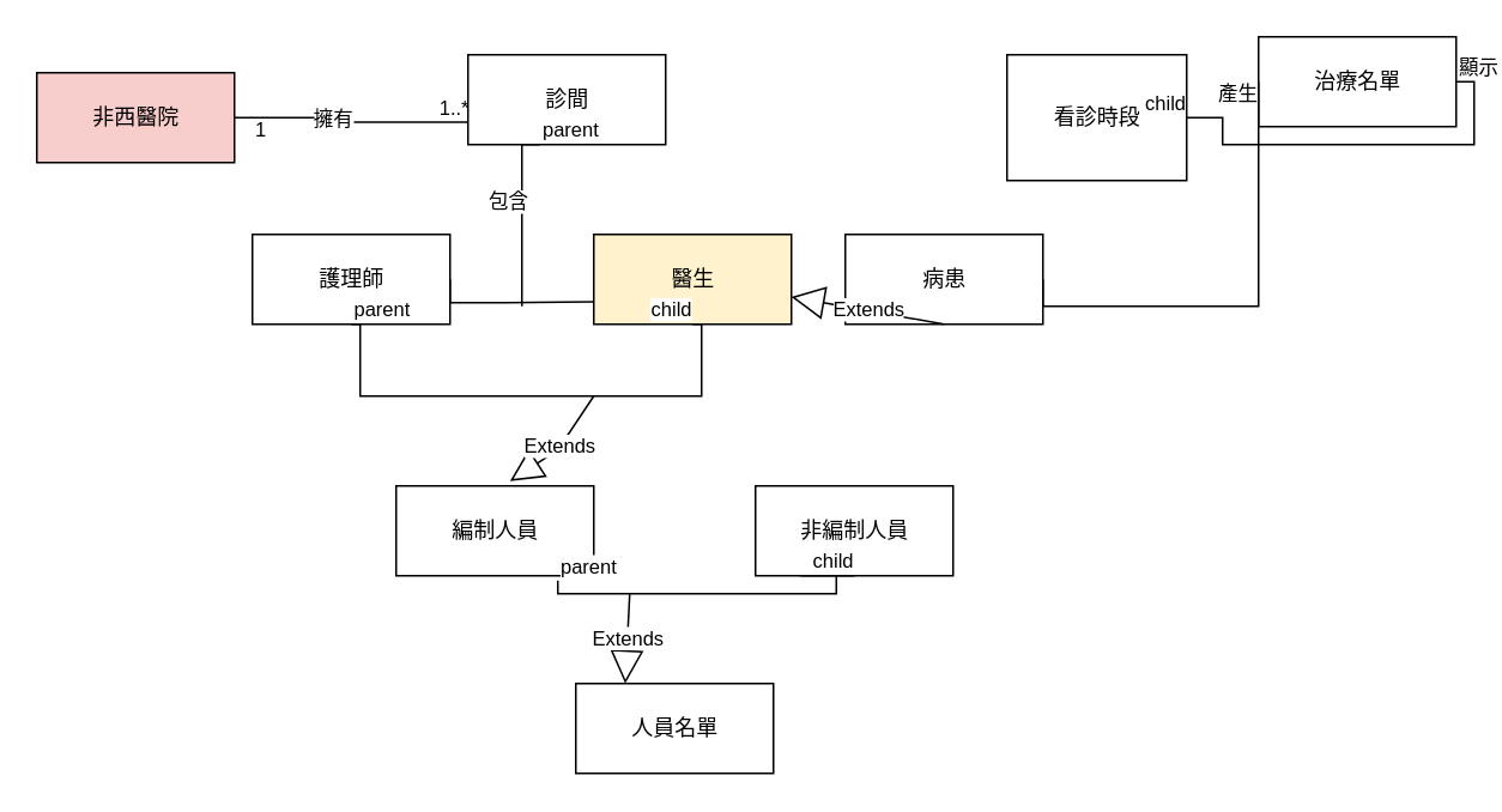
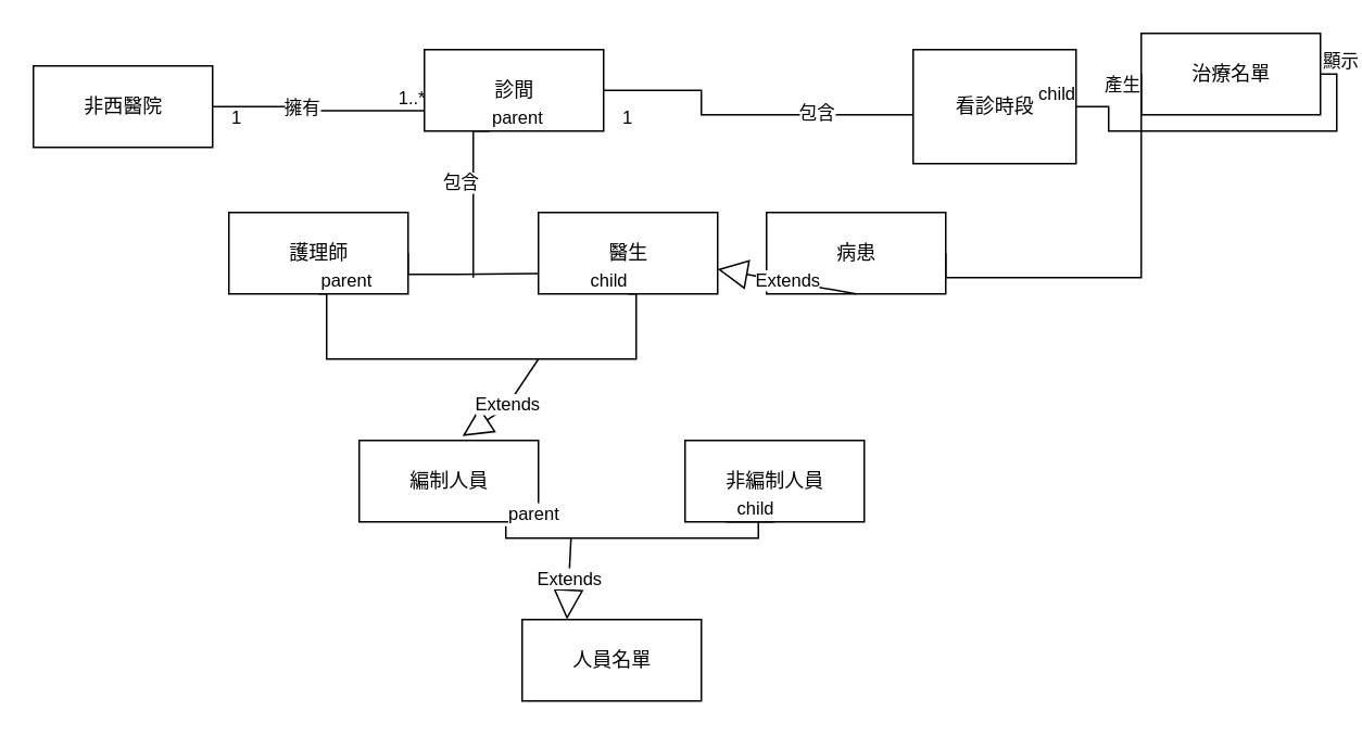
  <mxCell id="0" />
  <mxCell id="1" parent="0" />
- <mxCell id="2" value="&lt;font style=&quot;vertical-align: inherit&quot;&gt;&lt;font style=&quot;vertical-align: inherit&quot;&gt;非西醫院&lt;/font&gt;&lt;/font&gt;" style="html=1;fillColor=#f8cecc;" vertex="1" parent="1"><mxGeometry x="20" y="40" width="110" height="50" as="geometry" /></mxCell>
+ <mxCell id="2" value="&lt;font style=&quot;vertical-align: inherit&quot;&gt;&lt;font style=&quot;vertical-align: inherit&quot;&gt;非西醫院&lt;/font&gt;&lt;/font&gt;" style="html=1;" vertex="1" parent="1"><mxGeometry x="20" y="40" width="110" height="50" as="geometry" /></mxCell>
  <mxCell id="3" value="" style="endArrow=none;html=1;edgeStyle=orthogonalEdgeStyle;rounded=0;exitX=1;exitY=0.5;exitDx=0;exitDy=0;entryX=0;entryY=0.75;entryDx=0;entryDy=0;" edge="1" parent="1" source="2" target="7"><mxGeometry relative="1" as="geometry"><mxPoint x="220" y="70" as="sourcePoint" /><mxPoint x="380" y="70" as="targetPoint" /></mxGeometry></mxCell>
  <mxCell id="4" value="1" style="edgeLabel;resizable=0;html=1;align=left;verticalAlign=bottom;" connectable="0" vertex="1" parent="3"><mxGeometry x="-1" relative="1" as="geometry"><mxPoint x="10" y="15" as="offset" /></mxGeometry></mxCell>
  <mxCell id="5" value="1..*&lt;br&gt;" style="edgeLabel;resizable=0;html=1;align=right;verticalAlign=bottom;" connectable="0" vertex="1" parent="3"><mxGeometry x="1" relative="1" as="geometry" /></mxCell>
  <mxCell id="6" value="&lt;font style=&quot;vertical-align: inherit&quot;&gt;&lt;font style=&quot;vertical-align: inherit&quot;&gt;擁有&lt;/font&gt;&lt;/font&gt;" style="edgeLabel;html=1;align=center;verticalAlign=middle;resizable=0;points=[];" vertex="1" connectable="0" parent="3"><mxGeometry x="-0.18" relative="1" as="geometry"><mxPoint as="offset" /></mxGeometry></mxCell>
  <mxCell id="7" value="&lt;font style=&quot;vertical-align: inherit&quot;&gt;&lt;font style=&quot;vertical-align: inherit&quot;&gt;&lt;font style=&quot;vertical-align: inherit&quot;&gt;&lt;font style=&quot;vertical-align: inherit&quot;&gt;&lt;font style=&quot;vertical-align: inherit&quot;&gt;&lt;font style=&quot;vertical-align: inherit&quot;&gt;診間&lt;/font&gt;&lt;/font&gt;&lt;/font&gt;&lt;/font&gt;&lt;br&gt;&lt;/font&gt;&lt;/font&gt;" style="html=1;" vertex="1" parent="1"><mxGeometry x="260" y="30" width="110" height="50" as="geometry" /></mxCell>
- <mxCell id="8" value="&lt;font style=&quot;vertical-align: inherit&quot;&gt;&lt;font style=&quot;vertical-align: inherit&quot;&gt;&lt;font style=&quot;vertical-align: inherit&quot;&gt;&lt;font style=&quot;vertical-align: inherit&quot;&gt;醫生&lt;/font&gt;&lt;/font&gt;&lt;/font&gt;&lt;/font&gt;" style="html=1;fillColor=#fff2cc;" vertex="1" parent="1"><mxGeometry x="330" y="130" width="110" height="50" as="geometry" /></mxCell>
+ <mxCell id="8" value="&lt;font style=&quot;vertical-align: inherit&quot;&gt;&lt;font style=&quot;vertical-align: inherit&quot;&gt;&lt;font style=&quot;vertical-align: inherit&quot;&gt;&lt;font style=&quot;vertical-align: inherit&quot;&gt;醫生&lt;/font&gt;&lt;/font&gt;&lt;/font&gt;&lt;/font&gt;" style="html=1;" vertex="1" parent="1"><mxGeometry x="330" y="130" width="110" height="50" as="geometry" /></mxCell>
+ <mxCell id="9" value="" style="endArrow=none;html=1;edgeStyle=orthogonalEdgeStyle;rounded=0;exitX=1;exitY=0.5;exitDx=0;exitDy=0;" edge="1" parent="1" source="7" target="14"><mxGeometry relative="1" as="geometry"><mxPoint x="430" y="170" as="sourcePoint" /><mxPoint x="590" y="170" as="targetPoint" /><Array as="points"><mxPoint x="430" y="70" /></Array></mxGeometry></mxCell>
+ <mxCell id="10" value="1" style="edgeLabel;resizable=0;html=1;align=left;verticalAlign=bottom;" connectable="0" vertex="1" parent="9"><mxGeometry x="-1" relative="1" as="geometry"><mxPoint x="10" y="25" as="offset" /></mxGeometry></mxCell>
+ <mxCell id="11" value="&lt;font style=&quot;vertical-align: inherit&quot;&gt;&lt;font style=&quot;vertical-align: inherit&quot;&gt;包含&lt;/font&gt;&lt;/font&gt;" style="edgeLabel;html=1;align=center;verticalAlign=middle;resizable=0;points=[];" vertex="1" connectable="0" parent="9"><mxGeometry x="0.412" y="2" relative="1" as="geometry"><mxPoint as="offset" /></mxGeometry></mxCell>
  <mxCell id="12" value="&lt;font style=&quot;vertical-align: inherit&quot;&gt;&lt;font style=&quot;vertical-align: inherit&quot;&gt;治療名單&lt;/font&gt;&lt;/font&gt;" style="html=1;" vertex="1" parent="1"><mxGeometry x="700" y="20" width="110" height="50" as="geometry" /></mxCell>
  <mxCell id="13" value="&lt;font style=&quot;vertical-align: inherit&quot;&gt;&lt;font style=&quot;vertical-align: inherit&quot;&gt;護理師&lt;/font&gt;&lt;/font&gt;" style="html=1;" vertex="1" parent="1"><mxGeometry x="140" y="130" width="110" height="50" as="geometry" /></mxCell>
  <mxCell id="14" value="&lt;font style=&quot;vertical-align: inherit&quot;&gt;&lt;font style=&quot;vertical-align: inherit&quot;&gt;&lt;font style=&quot;vertical-align: inherit&quot;&gt;&lt;font style=&quot;vertical-align: inherit&quot;&gt;看診時段&lt;/font&gt;&lt;/font&gt;&lt;/font&gt;&lt;/font&gt;" style="html=1;" vertex="1" parent="1"><mxGeometry x="560" y="30" width="100" height="70" as="geometry" /></mxCell>
  <mxCell id="15" value="" style="endArrow=none;html=1;edgeStyle=orthogonalEdgeStyle;rounded=0;entryX=1;entryY=0.5;entryDx=0;entryDy=0;exitX=1;exitY=0.5;exitDx=0;exitDy=0;" edge="1" parent="1" source="12" target="14"><mxGeometry relative="1" as="geometry"><mxPoint x="270" y="200" as="sourcePoint" /><mxPoint x="430" y="200" as="targetPoint" /></mxGeometry></mxCell>
  <mxCell id="16" value="顯示" style="edgeLabel;resizable=0;html=1;align=left;verticalAlign=bottom;" connectable="0" vertex="1" parent="15"><mxGeometry x="-1" relative="1" as="geometry" /></mxCell>
  <mxCell id="17" value="child" style="edgeLabel;resizable=0;html=1;align=right;verticalAlign=bottom;" connectable="0" vertex="1" parent="15"><mxGeometry x="1" relative="1" as="geometry" /></mxCell>
  <mxCell id="18" value="&lt;font style=&quot;vertical-align: inherit&quot;&gt;&lt;font style=&quot;vertical-align: inherit&quot;&gt;編制人員&lt;/font&gt;&lt;/font&gt;" style="html=1;" vertex="1" parent="1"><mxGeometry x="220" y="270" width="110" height="50" as="geometry" /></mxCell>
  <mxCell id="19" value="&lt;font style=&quot;vertical-align: inherit&quot;&gt;&lt;font style=&quot;vertical-align: inherit&quot;&gt;非編制人員&lt;/font&gt;&lt;/font&gt;" style="html=1;" vertex="1" parent="1"><mxGeometry x="420" y="270" width="110" height="50" as="geometry" /></mxCell>
  <mxCell id="20" value="&lt;font style=&quot;vertical-align: inherit&quot;&gt;&lt;font style=&quot;vertical-align: inherit&quot;&gt;病患&lt;/font&gt;&lt;/font&gt;" style="html=1;" vertex="1" parent="1"><mxGeometry x="470" y="130" width="110" height="50" as="geometry" /></mxCell>
  <mxCell id="21" value="" style="endArrow=none;html=1;edgeStyle=orthogonalEdgeStyle;rounded=0;entryX=0;entryY=0.5;entryDx=0;entryDy=0;exitX=1;exitY=0.5;exitDx=0;exitDy=0;" edge="1" parent="1" source="20" target="12"><mxGeometry relative="1" as="geometry"><mxPoint x="280" y="310" as="sourcePoint" /><mxPoint x="440" y="310" as="targetPoint" /><Array as="points"><mxPoint x="580" y="170" /><mxPoint x="700" y="170" /></Array></mxGeometry></mxCell>
  <mxCell id="22" value="產生" style="edgeLabel;resizable=0;html=1;align=right;verticalAlign=bottom;" connectable="0" vertex="1" parent="21"><mxGeometry x="1" relative="1" as="geometry"><mxPoint y="15" as="offset" /></mxGeometry></mxCell>
  <mxCell id="23" value="&lt;font style=&quot;vertical-align: inherit&quot;&gt;&lt;font style=&quot;vertical-align: inherit&quot;&gt;人員名單&lt;/font&gt;&lt;/font&gt;" style="html=1;" vertex="1" parent="1"><mxGeometry x="320" y="380" width="110" height="50" as="geometry" /></mxCell>
  <mxCell id="24" value="Extends" style="endArrow=block;endSize=16;endFill=0;html=1;rounded=0;exitX=0.5;exitY=1;exitDx=0;exitDy=0;" edge="1" parent="1" source="20" target="8"><mxGeometry width="160" relative="1" as="geometry"><mxPoint x="520" y="310" as="sourcePoint" /><mxPoint x="680" y="310" as="targetPoint" /></mxGeometry></mxCell>
  <mxCell id="25" value="" style="endArrow=none;html=1;edgeStyle=orthogonalEdgeStyle;rounded=0;exitX=0.5;exitY=1;exitDx=0;exitDy=0;entryX=0.5;entryY=1;entryDx=0;entryDy=0;" edge="1" parent="1" source="13" target="8"><mxGeometry relative="1" as="geometry"><mxPoint x="230" y="210" as="sourcePoint" /><mxPoint x="390" y="210" as="targetPoint" /><Array as="points"><mxPoint x="200" y="180" /><mxPoint x="200" y="220" /><mxPoint x="390" y="220" /><mxPoint x="390" y="180" /></Array></mxGeometry></mxCell>
  <mxCell id="26" value="parent" style="edgeLabel;resizable=0;html=1;align=left;verticalAlign=bottom;" connectable="0" vertex="1" parent="25"><mxGeometry x="-1" relative="1" as="geometry" /></mxCell>
  <mxCell id="27" value="child" style="edgeLabel;resizable=0;html=1;align=right;verticalAlign=bottom;" connectable="0" vertex="1" parent="25"><mxGeometry x="1" relative="1" as="geometry" /></mxCell>
  <mxCell id="28" value="Extends" style="endArrow=block;endSize=16;endFill=0;html=1;rounded=0;entryX=0.576;entryY=-0.053;entryDx=0;entryDy=0;entryPerimeter=0;" edge="1" parent="1" target="18"><mxGeometry width="160" relative="1" as="geometry"><mxPoint x="330" y="220" as="sourcePoint" /><mxPoint x="490" y="220" as="targetPoint" /><Array as="points"><mxPoint x="310" y="250" /></Array></mxGeometry></mxCell>
  <mxCell id="29" value="" style="endArrow=none;html=1;edgeStyle=orthogonalEdgeStyle;rounded=0;exitX=0.818;exitY=1.053;exitDx=0;exitDy=0;exitPerimeter=0;entryX=0.5;entryY=1;entryDx=0;entryDy=0;" edge="1" parent="1" source="18" target="19"><mxGeometry relative="1" as="geometry"><mxPoint x="310" y="360" as="sourcePoint" /><mxPoint x="470" y="360" as="targetPoint" /><Array as="points"><mxPoint x="310" y="330" /><mxPoint x="465" y="330" /><mxPoint x="465" y="320" /><mxPoint x="445" y="320" /></Array></mxGeometry></mxCell>
  <mxCell id="30" value="parent" style="edgeLabel;resizable=0;html=1;align=left;verticalAlign=bottom;" connectable="0" vertex="1" parent="29"><mxGeometry x="-1" relative="1" as="geometry" /></mxCell>
  <mxCell id="31" value="child" style="edgeLabel;resizable=0;html=1;align=right;verticalAlign=bottom;" connectable="0" vertex="1" parent="29"><mxGeometry x="1" relative="1" as="geometry" /></mxCell>
  <mxCell id="32" value="Extends" style="endArrow=block;endSize=16;endFill=0;html=1;rounded=0;entryX=0.25;entryY=0;entryDx=0;entryDy=0;" edge="1" parent="1" target="23"><mxGeometry width="160" relative="1" as="geometry"><mxPoint x="350" y="330" as="sourcePoint" /><mxPoint x="300" y="390" as="targetPoint" /></mxGeometry></mxCell>
  <mxCell id="33" value="" style="endArrow=none;html=1;edgeStyle=orthogonalEdgeStyle;rounded=0;exitX=0.364;exitY=1;exitDx=0;exitDy=0;exitPerimeter=0;" edge="1" parent="1" source="7"><mxGeometry relative="1" as="geometry"><mxPoint x="320" y="110" as="sourcePoint" /><mxPoint x="290" y="170" as="targetPoint" /><Array as="points"><mxPoint x="290" y="80" /></Array></mxGeometry></mxCell>
  <mxCell id="34" value="parent" style="edgeLabel;resizable=0;html=1;align=left;verticalAlign=bottom;" connectable="0" vertex="1" parent="33"><mxGeometry x="-1" relative="1" as="geometry" /></mxCell>
  <mxCell id="35" value="" style="endArrow=none;html=1;edgeStyle=orthogonalEdgeStyle;rounded=0;exitX=1;exitY=0.5;exitDx=0;exitDy=0;entryX=0;entryY=0.75;entryDx=0;entryDy=0;" edge="1" parent="1" source="13" target="8"><mxGeometry relative="1" as="geometry"><mxPoint x="350" y="210" as="sourcePoint" /><mxPoint x="510" y="210" as="targetPoint" /><Array as="points"><mxPoint x="250" y="168" /><mxPoint x="280" y="168" /></Array></mxGeometry></mxCell>
  <mxCell id="36" value="包含" style="edgeLabel;resizable=0;html=1;align=left;verticalAlign=bottom;" connectable="0" vertex="1" parent="35"><mxGeometry x="-1" relative="1" as="geometry"><mxPoint x="20" y="-35" as="offset" /></mxGeometry></mxCell>
